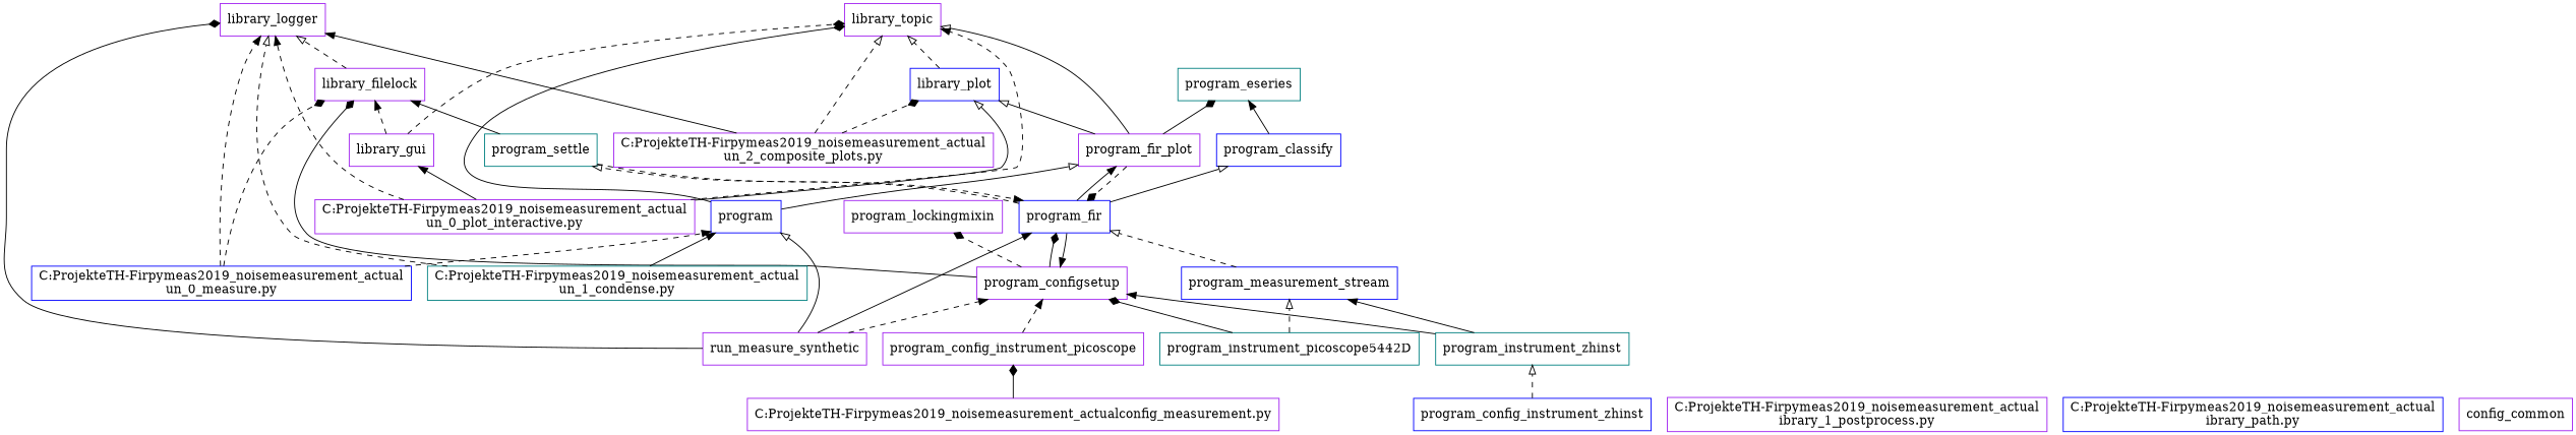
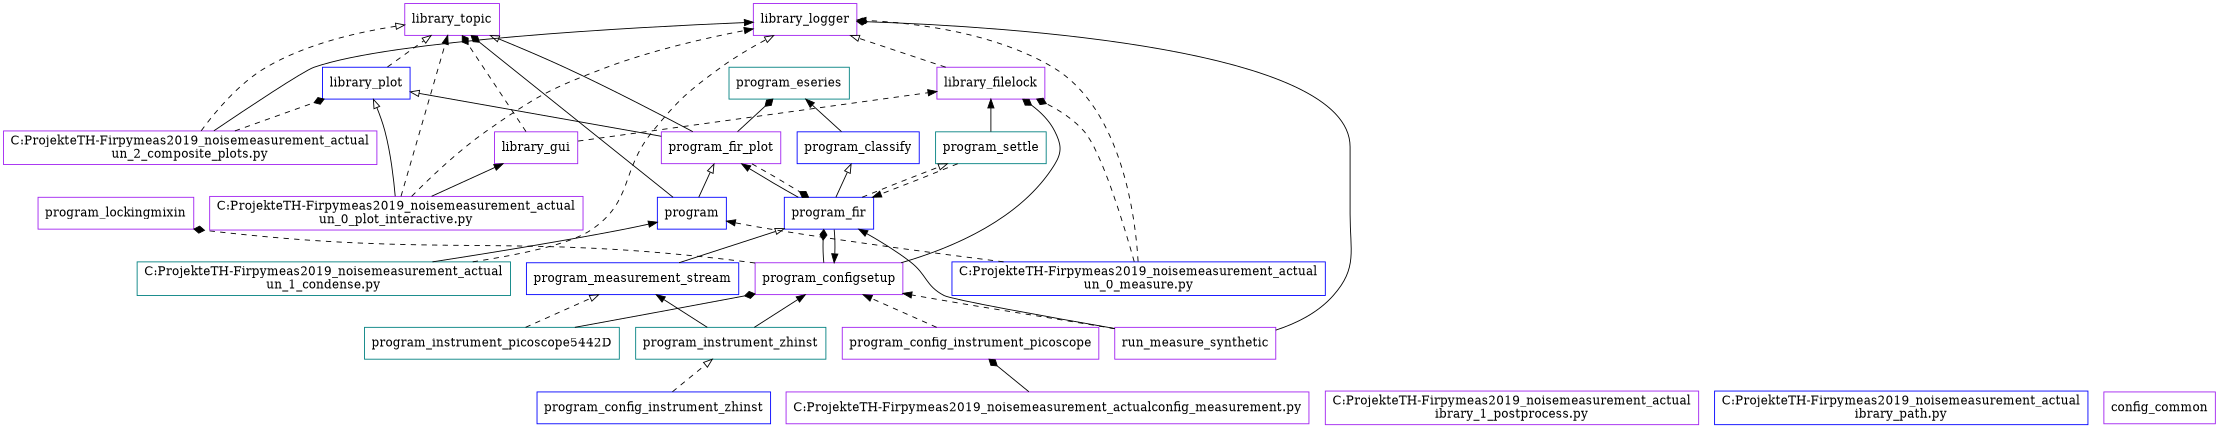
  digraph {
    rankdir=BT
    node [color=purple shape=box]
    edge [arrowhead=normal arrowtail=none style=solid]
    n1 [label="C:\Projekte\ETH-Fir\pymeas2019_noise\measurement_actual\config_measurement.py"]
    n2 [label=program_config_instrument_picoscope]
    n3 [label=program_configsetup]
    n4 [label="C:\Projekte\ETH-Fir\pymeas2019_noise\measurement_actual\library_1_postprocess.py"]
    n5 [color=blue label="C:\Projekte\ETH-Fir\pymeas2019_noise\measurement_actual\library_path.py"]
    n6 [color=blue label="C:\Projekte\ETH-Fir\pymeas2019_noise\measurement_actual\run_0_measure.py"]
    n7 [label=library_filelock]
    n8 [label=library_logger]
    n9 [color=blue label=program]
    n10 [label=library_topic]
    n11 [label=program_fir_plot]
    n12 [label="C:\Projekte\ETH-Fir\pymeas2019_noise\measurement_actual\run_0_plot_interactive.py"]
    n13 [label=library_gui]
    n14 [color=blue label=library_plot]
    n15 [color=teal label="C:\Projekte\ETH-Fir\pymeas2019_noise\measurement_actual\run_1_condense.py"]
    n16 [label="C:\Projekte\ETH-Fir\pymeas2019_noise\measurement_actual\run_2_composite_plots.py"]
    n17 [label=config_common]
    n18 [color=teal label=program_eseries]
    n19 [color=blue label=program_fir]
    n20 [color=blue label=program_classify]
    n21 [label=program_lockingmixin]
    n22 [color=teal label=program_instrument_picoscope5442D]
    n23 [color=blue label=program_measurement_stream]
    n24 [color=blue label=program_config_instrument_zhinst]
    n25 [color=teal label=program_instrument_zhinst]
    n26 [color=teal label=program_settle]
    n27 [label=run_measure_synthetic]
    n1 -> n2 [arrowhead=diamond]
    n2 -> n3 [style=dashed]
    n3 -> n7 [arrowhead=diamond]
    n3 -> n19 [arrowhead=diamond]
    n3 -> n21 [arrowhead=diamond style=dashed]
    n6 -> n7 [arrowhead=diamond style=dashed]
    n6 -> n8 [style=dashed]
    n6 -> n9 [style=dashed]
    n7 -> n8 [arrowhead=onormal style=dashed]
    n9 -> n10 [arrowhead=diamond]
    n9 -> n11 [arrowhead=onormal]
    n11 -> n10 [arrowhead=onormal]
    n11 -> n14 [arrowhead=onormal]
    n11 -> n18 [arrowhead=diamond]
    n11 -> n19 [arrowhead=diamond style=dashed]
    n12 -> n8 [style=dashed]
    n12 -> n10 [style=dashed]
    n12 -> n13
    n12 -> n14 [arrowhead=onormal]
    n13 -> n7 [style=dashed]
    n13 -> n10 [arrowhead=diamond style=dashed]
    n14 -> n10 [arrowhead=onormal style=dashed]
    n15 -> n8 [arrowhead=onormal style=dashed]
    n15 -> n9
    n16 -> n8
    n16 -> n10 [arrowhead=onormal style=dashed]
    n16 -> n14 [arrowhead=diamond style=dashed]
    n19 -> n3
    n19 -> n11
    n19 -> n20 [arrowhead=onormal]
    n19 -> n26 [arrowhead=onormal style=dashed]
    n20 -> n18
    n22 -> n3 [arrowhead=diamond]
    n22 -> n23 [arrowhead=onormal style=dashed]
-   n23 -> n19 [arrowhead=onormal style=dashed]
+   n23 -> n19 [arrowhead=onormal]
    n24 -> n25 [arrowhead=onormal style=dashed]
    n25 -> n3
    n25 -> n23
    n26 -> n7
    n26 -> n19 [style=dashed]
    n27 -> n3 [style=dashed]
    n27 -> n8 [arrowhead=diamond]
-   n27 -> n9 [arrowhead=onormal]
    n27 -> n19
  }
